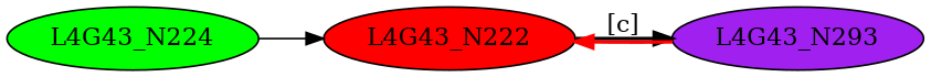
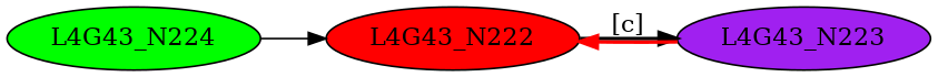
  digraph {
    rankdir=LR
    node [style=filled]
    edge [style=bold]
    L4G43_N222 [fillcolor=red]
-   L4G43_N223 [fillcolor=purple label=L4G43_N293]
+   L4G43_N223 [fillcolor=purple]
    L4G43_N224 [fillcolor=green]
    L4G43_N222 -> L4G43_N223 [label="[c]"]
    L4G43_N223 -> L4G43_N222 [color=red]
    L4G43_N224 -> L4G43_N222 [style=""]
  }
